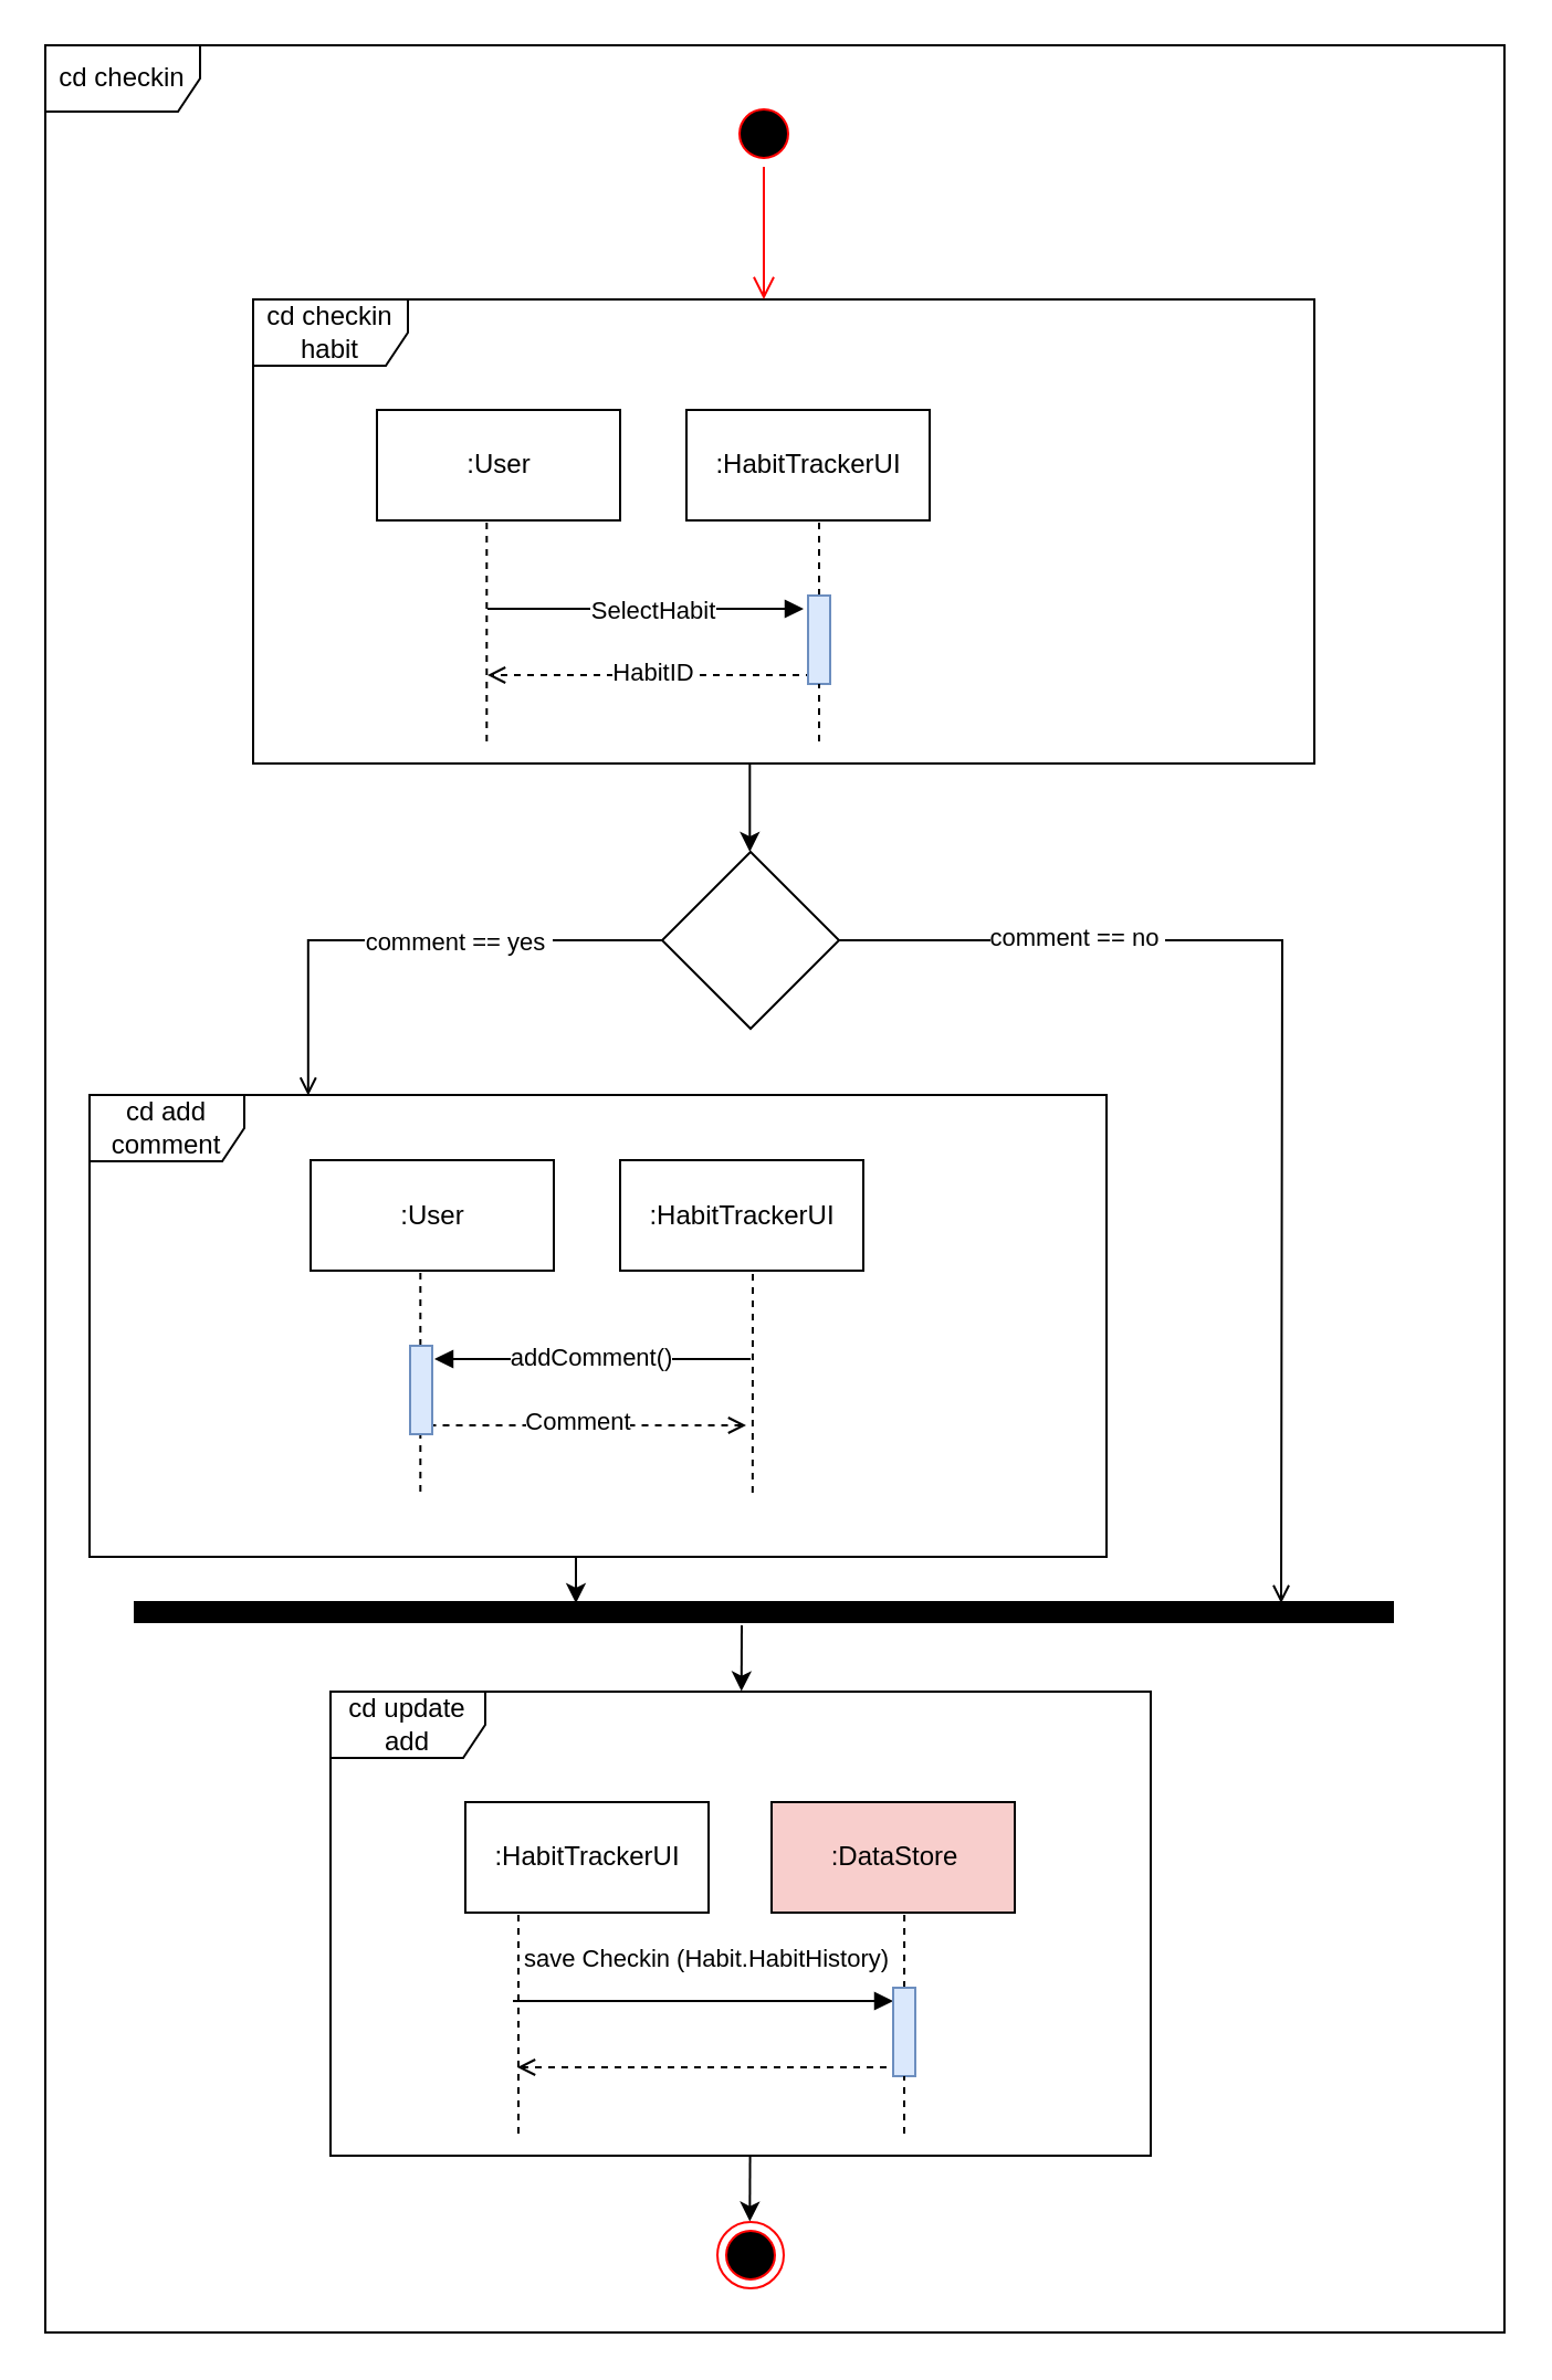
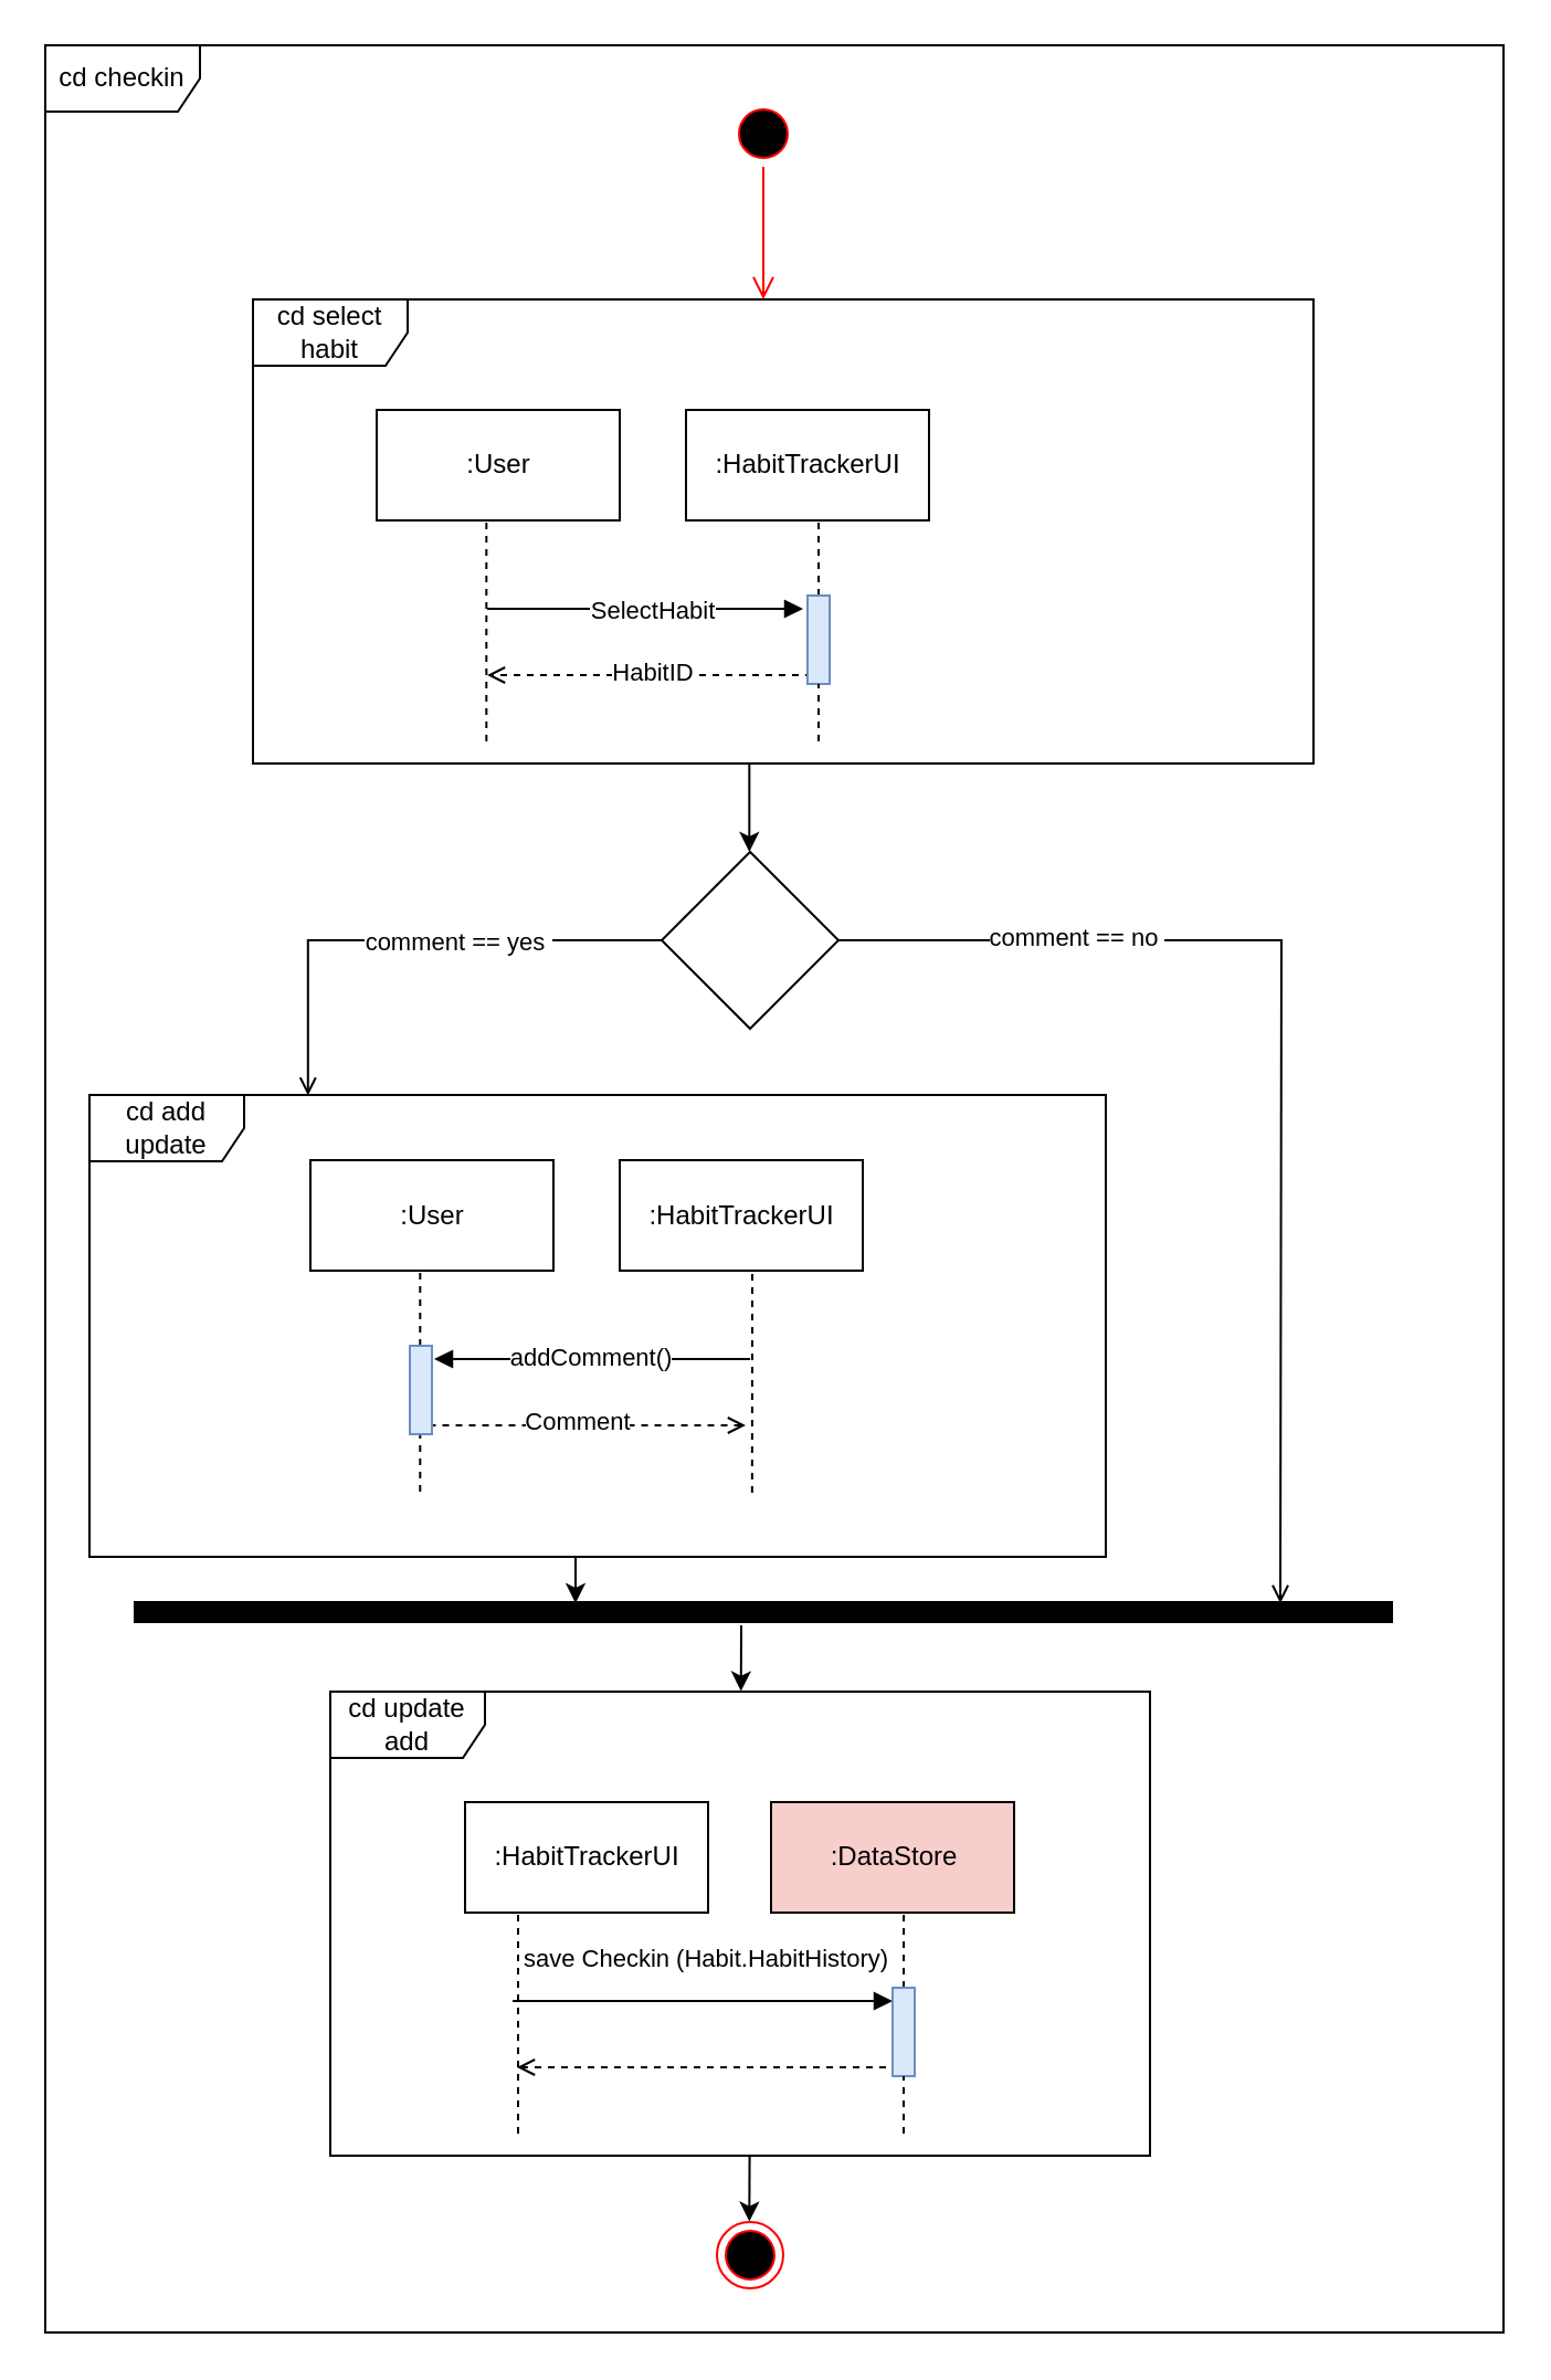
  <mxCell id="0" />
  <mxCell id="1" parent="0" />
  <mxCell id="2" value="cd checkin" style="shape=umlFrame;whiteSpace=wrap;html=1;width=70;height=30;" vertex="1" parent="1"><mxGeometry x="20" y="20" width="660" height="1035" as="geometry" /></mxCell>
- <mxCell id="3" value="cd checkin habit" style="shape=umlFrame;whiteSpace=wrap;html=1;width=70;height=30;" vertex="1" parent="1"><mxGeometry x="114" y="135" width="480" height="210" as="geometry" /></mxCell>
+ <mxCell id="3" value="cd select habit" style="shape=umlFrame;whiteSpace=wrap;html=1;width=70;height=30;" vertex="1" parent="1"><mxGeometry x="114" y="135" width="480" height="210" as="geometry" /></mxCell>
  <mxCell id="4" value=":User" style="html=1;" vertex="1" parent="1"><mxGeometry x="170" y="185" width="110" height="50" as="geometry" /></mxCell>
  <mxCell id="5" value=":HabitTrackerUI" style="html=1;" vertex="1" parent="1"><mxGeometry x="310" y="185" width="110" height="50" as="geometry" /></mxCell>
  <mxCell id="6" style="edgeStyle=orthogonalEdgeStyle;rounded=0;orthogonalLoop=1;jettySize=auto;html=1;exitX=0.5;exitY=1;exitDx=0;exitDy=0;" edge="1" parent="1" source="4" target="4"><mxGeometry relative="1" as="geometry" /></mxCell>
  <mxCell id="7" value="" style="endArrow=none;dashed=1;html=1;rounded=0;" edge="1" parent="1"><mxGeometry width="50" height="50" relative="1" as="geometry"><mxPoint x="219.66" y="335" as="sourcePoint" /><mxPoint x="219.66" y="235" as="targetPoint" /></mxGeometry></mxCell>
  <mxCell id="8" value="" style="endArrow=none;dashed=1;html=1;rounded=0;startArrow=none;" edge="1" parent="1" source="21"><mxGeometry width="50" height="50" relative="1" as="geometry"><mxPoint x="370" y="335" as="sourcePoint" /><mxPoint x="370" y="235" as="targetPoint" /></mxGeometry></mxCell>
  <mxCell id="9" value="" style="endArrow=block;html=1;rounded=0;endFill=1;" edge="1" parent="1"><mxGeometry width="50" height="50" relative="1" as="geometry"><mxPoint x="220" y="275" as="sourcePoint" /><mxPoint x="363" y="275" as="targetPoint" /></mxGeometry></mxCell>
  <mxCell id="10" value="SelectHabit" style="edgeLabel;html=1;align=center;verticalAlign=middle;resizable=0;points=[];" vertex="1" connectable="0" parent="9"><mxGeometry x="0.035" relative="1" as="geometry"><mxPoint as="offset" /></mxGeometry></mxCell>
  <mxCell id="11" value="" style="endArrow=open;html=1;rounded=0;dashed=1;endFill=0;" edge="1" parent="1"><mxGeometry width="50" height="50" relative="1" as="geometry"><mxPoint x="367" y="305" as="sourcePoint" /><mxPoint x="220" y="305" as="targetPoint" /></mxGeometry></mxCell>
  <mxCell id="12" value="HabitID" style="edgeLabel;html=1;align=center;verticalAlign=middle;resizable=0;points=[];" vertex="1" connectable="0" parent="11"><mxGeometry x="0.096" y="-2" relative="1" as="geometry"><mxPoint x="8" as="offset" /></mxGeometry></mxCell>
  <mxCell id="13" value="" style="endArrow=classic;html=1;rounded=0;" edge="1" parent="1"><mxGeometry width="50" height="50" relative="1" as="geometry"><mxPoint x="338.66" y="345" as="sourcePoint" /><mxPoint x="338.66" y="385" as="targetPoint" /></mxGeometry></mxCell>
  <mxCell id="14" style="edgeStyle=orthogonalEdgeStyle;rounded=0;orthogonalLoop=1;jettySize=auto;html=1;exitX=0;exitY=0.5;exitDx=0;exitDy=0;entryX=0.215;entryY=0.001;entryDx=0;entryDy=0;entryPerimeter=0;endArrow=open;endFill=0;" edge="1" parent="1" source="18" target="20"><mxGeometry relative="1" as="geometry" /></mxCell>
  <mxCell id="15" value="comment == yes&amp;nbsp;" style="edgeLabel;html=1;align=center;verticalAlign=middle;resizable=0;points=[];" vertex="1" connectable="0" parent="14"><mxGeometry x="-0.194" relative="1" as="geometry"><mxPoint as="offset" /></mxGeometry></mxCell>
  <mxCell id="16" style="edgeStyle=orthogonalEdgeStyle;rounded=0;orthogonalLoop=1;jettySize=auto;html=1;exitX=1;exitY=0.5;exitDx=0;exitDy=0;endArrow=open;endFill=0;" edge="1" parent="1" source="18"><mxGeometry relative="1" as="geometry"><mxPoint x="579" y="725" as="targetPoint" /></mxGeometry></mxCell>
  <mxCell id="17" value="comment == no&amp;nbsp;" style="edgeLabel;html=1;align=center;verticalAlign=middle;resizable=0;points=[];" vertex="1" connectable="0" parent="16"><mxGeometry x="-0.574" y="2" relative="1" as="geometry"><mxPoint as="offset" /></mxGeometry></mxCell>
  <mxCell id="18" value="" style="rhombus;whiteSpace=wrap;html=1;" vertex="1" parent="1"><mxGeometry x="299" y="385" width="80" height="80" as="geometry" /></mxCell>
  <mxCell id="19" value="cd update add" style="shape=umlFrame;whiteSpace=wrap;html=1;width=70;height=30;" vertex="1" parent="1"><mxGeometry x="149" y="765" width="371" height="210" as="geometry" /></mxCell>
- <mxCell id="20" value="cd add comment" style="shape=umlFrame;whiteSpace=wrap;html=1;width=70;height=30;" vertex="1" parent="1"><mxGeometry x="40" y="495" width="460" height="209" as="geometry" /></mxCell>
+ <mxCell id="20" value="cd add update" style="shape=umlFrame;whiteSpace=wrap;html=1;width=70;height=30;" vertex="1" parent="1"><mxGeometry x="40" y="495" width="460" height="209" as="geometry" /></mxCell>
  <mxCell id="21" value="" style="rounded=0;whiteSpace=wrap;html=1;rotation=-90;fillColor=#dae8fc;strokeColor=#6c8ebf;" vertex="1" parent="1"><mxGeometry x="350" y="284" width="40" height="10" as="geometry" /></mxCell>
  <mxCell id="22" value="" style="endArrow=none;dashed=1;html=1;rounded=0;" edge="1" parent="1" target="21"><mxGeometry width="50" height="50" relative="1" as="geometry"><mxPoint x="370" y="335" as="sourcePoint" /><mxPoint x="370" y="235" as="targetPoint" /></mxGeometry></mxCell>
  <mxCell id="23" value=":User" style="html=1;" vertex="1" parent="1"><mxGeometry x="140" y="524.5" width="110" height="50" as="geometry" /></mxCell>
  <mxCell id="24" value=":HabitTrackerUI" style="html=1;" vertex="1" parent="1"><mxGeometry x="280" y="524.5" width="110" height="50" as="geometry" /></mxCell>
  <mxCell id="25" style="edgeStyle=orthogonalEdgeStyle;rounded=0;orthogonalLoop=1;jettySize=auto;html=1;exitX=0.5;exitY=1;exitDx=0;exitDy=0;" edge="1" parent="1" source="23" target="23"><mxGeometry relative="1" as="geometry" /></mxCell>
  <mxCell id="26" value="" style="endArrow=none;dashed=1;html=1;rounded=0;" edge="1" parent="1"><mxGeometry width="50" height="50" relative="1" as="geometry"><mxPoint x="189.66" y="674.5" as="sourcePoint" /><mxPoint x="189.66" y="574.5" as="targetPoint" /></mxGeometry></mxCell>
  <mxCell id="27" value="" style="endArrow=none;dashed=1;html=1;rounded=0;startArrow=none;exitX=0.652;exitY=0.861;exitDx=0;exitDy=0;exitPerimeter=0;" edge="1" parent="1" source="20"><mxGeometry width="50" height="50" relative="1" as="geometry"><mxPoint x="340" y="609" as="sourcePoint" /><mxPoint x="340" y="574.5" as="targetPoint" /></mxGeometry></mxCell>
  <mxCell id="28" value="" style="endArrow=none;html=1;rounded=0;endFill=0;startArrow=block;startFill=1;" edge="1" parent="1"><mxGeometry width="50" height="50" relative="1" as="geometry"><mxPoint x="196" y="614.5" as="sourcePoint" /><mxPoint x="339" y="614.5" as="targetPoint" /></mxGeometry></mxCell>
  <mxCell id="29" value="addComment()" style="edgeLabel;html=1;align=center;verticalAlign=middle;resizable=0;points=[];" vertex="1" connectable="0" parent="28"><mxGeometry x="-0.374" y="1" relative="1" as="geometry"><mxPoint x="25" as="offset" /></mxGeometry></mxCell>
  <mxCell id="30" value="" style="endArrow=none;html=1;rounded=0;dashed=1;endFill=0;startArrow=open;startFill=0;" edge="1" parent="1"><mxGeometry width="50" height="50" relative="1" as="geometry"><mxPoint x="337" y="644.5" as="sourcePoint" /><mxPoint x="190" y="644.5" as="targetPoint" /></mxGeometry></mxCell>
  <mxCell id="31" value="Comment" style="edgeLabel;html=1;align=center;verticalAlign=middle;resizable=0;points=[];" vertex="1" connectable="0" parent="30"><mxGeometry x="0.326" y="-2" relative="1" as="geometry"><mxPoint x="20" as="offset" /></mxGeometry></mxCell>
  <mxCell id="32" value=":HabitTrackerUI" style="html=1;" vertex="1" parent="1"><mxGeometry x="210" y="815" width="110" height="50" as="geometry" /></mxCell>
  <mxCell id="33" value=":DataStore" style="html=1;fillColor=#f8cecc;" vertex="1" parent="1"><mxGeometry x="348.5" y="815" width="110" height="50" as="geometry" /></mxCell>
  <mxCell id="34" style="edgeStyle=orthogonalEdgeStyle;rounded=0;orthogonalLoop=1;jettySize=auto;html=1;exitX=0.5;exitY=1;exitDx=0;exitDy=0;" edge="1" parent="1" source="32" target="32"><mxGeometry relative="1" as="geometry" /></mxCell>
  <mxCell id="35" value="" style="endArrow=none;dashed=1;html=1;rounded=0;" edge="1" parent="1"><mxGeometry width="50" height="50" relative="1" as="geometry"><mxPoint x="234" y="965" as="sourcePoint" /><mxPoint x="234" y="865" as="targetPoint" /></mxGeometry></mxCell>
  <mxCell id="36" value="" style="endArrow=none;dashed=1;html=1;rounded=0;startArrow=none;entryX=0.546;entryY=0.983;entryDx=0;entryDy=0;entryPerimeter=0;" edge="1" parent="1" source="40" target="33"><mxGeometry width="50" height="50" relative="1" as="geometry"><mxPoint x="530" y="945" as="sourcePoint" /><mxPoint x="530" y="845" as="targetPoint" /></mxGeometry></mxCell>
  <mxCell id="37" value="" style="endArrow=block;html=1;rounded=0;endFill=1;" edge="1" parent="1"><mxGeometry width="50" height="50" relative="1" as="geometry"><mxPoint x="231.5" y="905" as="sourcePoint" /><mxPoint x="403.5" y="905" as="targetPoint" /></mxGeometry></mxCell>
  <mxCell id="38" value="save Checkin (Habit.HabitHistory)" style="edgeLabel;html=1;align=center;verticalAlign=middle;resizable=0;points=[];" vertex="1" connectable="0" parent="37"><mxGeometry x="-0.109" y="2" relative="1" as="geometry"><mxPoint x="10" y="-18" as="offset" /></mxGeometry></mxCell>
  <mxCell id="39" value="" style="endArrow=open;html=1;rounded=0;dashed=1;endFill=0;" edge="1" parent="1"><mxGeometry width="50" height="50" relative="1" as="geometry"><mxPoint x="400.5" y="935" as="sourcePoint" /><mxPoint x="233.5" y="935" as="targetPoint" /></mxGeometry></mxCell>
  <mxCell id="40" value="" style="rounded=0;whiteSpace=wrap;html=1;rotation=-90;fillColor=#dae8fc;strokeColor=#6c8ebf;" vertex="1" parent="1"><mxGeometry x="388.5" y="914" width="40" height="10" as="geometry" /></mxCell>
  <mxCell id="41" value="" style="endArrow=none;dashed=1;html=1;rounded=0;" edge="1" parent="1" target="40"><mxGeometry width="50" height="50" relative="1" as="geometry"><mxPoint x="408.5" y="965" as="sourcePoint" /><mxPoint x="408.5" y="865" as="targetPoint" /></mxGeometry></mxCell>
  <mxCell id="42" value="" style="ellipse;html=1;shape=startState;fillColor=#000000;strokeColor=#ff0000;" vertex="1" parent="1"><mxGeometry x="330" y="45" width="30" height="30" as="geometry" /></mxCell>
  <mxCell id="43" value="" style="edgeStyle=orthogonalEdgeStyle;html=1;verticalAlign=bottom;endArrow=open;endSize=8;strokeColor=#ff0000;rounded=0;" edge="1" source="42" parent="1"><mxGeometry relative="1" as="geometry"><mxPoint x="345" y="135" as="targetPoint" /></mxGeometry></mxCell>
  <mxCell id="44" value="" style="rounded=0;whiteSpace=wrap;html=1;rotation=-90;fillColor=#dae8fc;strokeColor=#6c8ebf;" vertex="1" parent="1"><mxGeometry x="170" y="623.5" width="40" height="10" as="geometry" /></mxCell>
  <mxCell id="45" value="" style="line;strokeWidth=10;fillColor=none;align=left;verticalAlign=middle;spacingTop=-1;spacingLeft=3;spacingRight=3;rotatable=0;labelPosition=right;points=[];portConstraint=eastwest;perimeterSpacing=1;" vertex="1" parent="1"><mxGeometry x="60" y="725" width="570" height="8" as="geometry" /></mxCell>
  <mxCell id="46" value="" style="endArrow=classic;html=1;rounded=0;" edge="1" parent="1"><mxGeometry width="50" height="50" relative="1" as="geometry"><mxPoint x="260" y="704" as="sourcePoint" /><mxPoint x="260" y="725" as="targetPoint" /></mxGeometry></mxCell>
  <mxCell id="47" value="" style="endArrow=classic;html=1;rounded=0;entryX=0.501;entryY=-0.001;entryDx=0;entryDy=0;entryPerimeter=0;" edge="1" parent="1" target="19"><mxGeometry width="50" height="50" relative="1" as="geometry"><mxPoint x="335" y="735" as="sourcePoint" /><mxPoint x="270" y="735" as="targetPoint" /></mxGeometry></mxCell>
  <mxCell id="48" value="" style="endArrow=classic;html=1;rounded=0;entryX=0.501;entryY=-0.001;entryDx=0;entryDy=0;entryPerimeter=0;" edge="1" parent="1"><mxGeometry width="50" height="50" relative="1" as="geometry"><mxPoint x="338.78" y="975" as="sourcePoint" /><mxPoint x="338.651" y="1004.79" as="targetPoint" /></mxGeometry></mxCell>
  <mxCell id="49" value="" style="ellipse;html=1;shape=endState;fillColor=#000000;strokeColor=#ff0000;" vertex="1" parent="1"><mxGeometry x="324" y="1005" width="30" height="30" as="geometry" /></mxCell>
